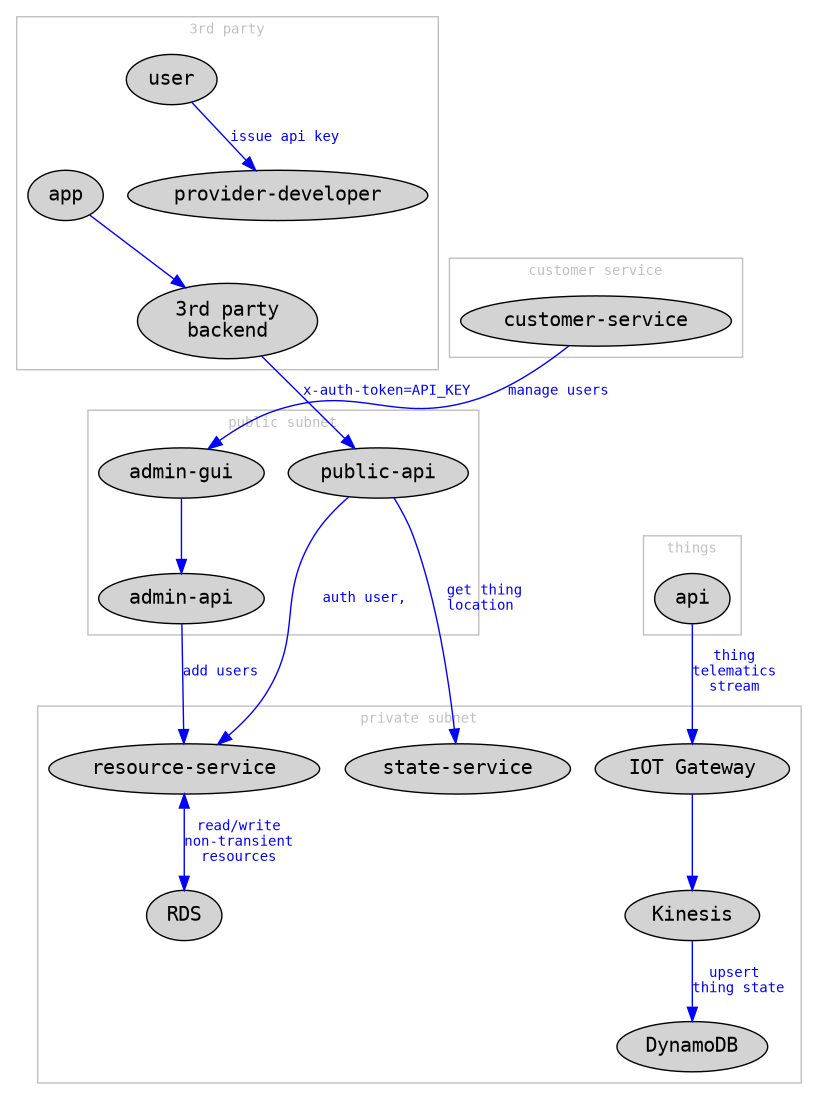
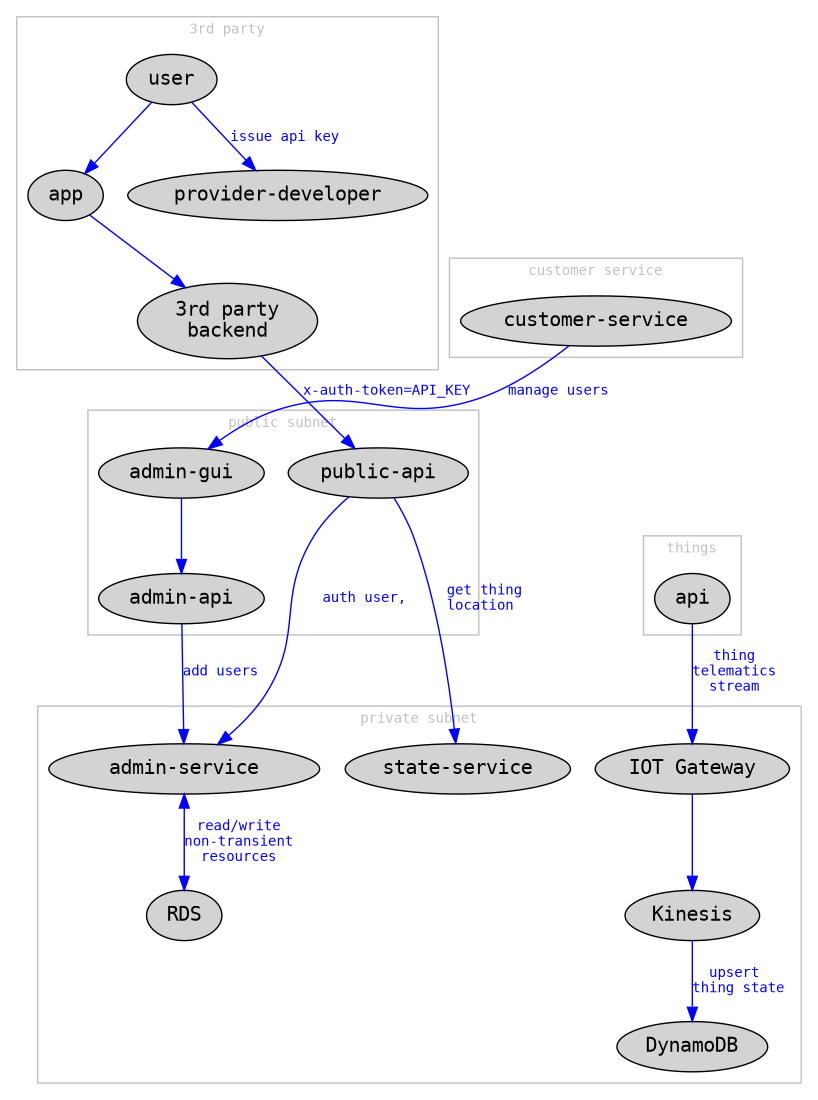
  digraph {
    color=grey
    fontcolor=grey
    fontname=monospace
    fontsize=10
    node [fontname=monospace style=filled]
    edge [color=blue fontcolor=blue fontname=monospace fontsize=10]
    user
    app
    n3 [label="3rd party\nbackend"]
    "provider-developer"
    "public-api"
    "admin-api"
    "admin-gui"
    "IOT Gateway"
-   "resource-service"
+   "resource-service" [label="admin-service"]
    "state-service"
    DynamoDB
    RDS
    Kinesis
    "customer-service"
    n15 [label=api]
    subgraph cluster_1 {
      label="3rd party"
      user
      app
      n3
      "provider-developer"
    }
    subgraph cluster_2 {
      label="public subnet"
      "public-api"
      "admin-api"
      "admin-gui"
    }
    subgraph cluster_3 {
      label="private subnet"
      "IOT Gateway"
      "resource-service"
      "state-service"
      DynamoDB
      RDS
      Kinesis
    }
    subgraph cluster_4 {
      label="customer service"
      "customer-service"
    }
    subgraph cluster_5 {
      label=things
      n15
    }
+   user -> app
    user -> "provider-developer" [label="issue api key"]
    app -> n3
    n3 -> "public-api" [label="x-auth-token=API_KEY"]
    "public-api" -> "resource-service" [label=" auth user,"]
    "public-api" -> "state-service" [label=" get thing\nlocation"]
    "admin-api" -> "resource-service" [label="add users"]
    "admin-gui" -> "admin-api"
    "IOT Gateway" -> Kinesis
    "resource-service" -> RDS [dir=both label="read/write\nnon-transient\nresources"]
    Kinesis -> DynamoDB [label="upsert \nthing state"]
    "customer-service" -> "admin-gui" [label="manage users"]
    n15 -> "IOT Gateway" [label="thing\ntelematics\nstream"]
  }
